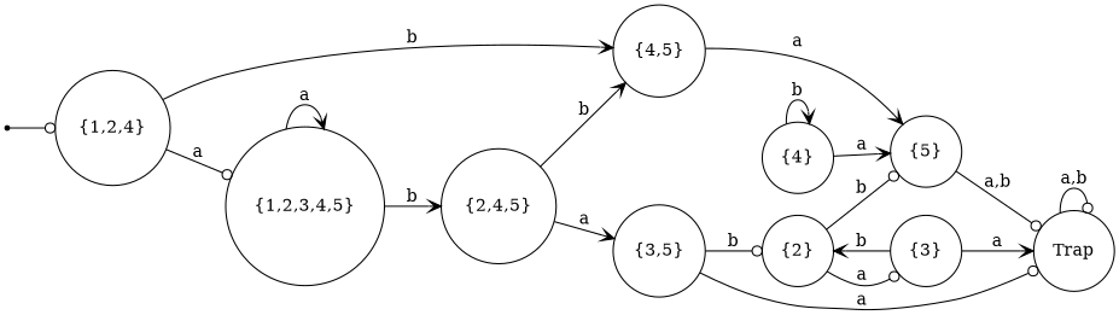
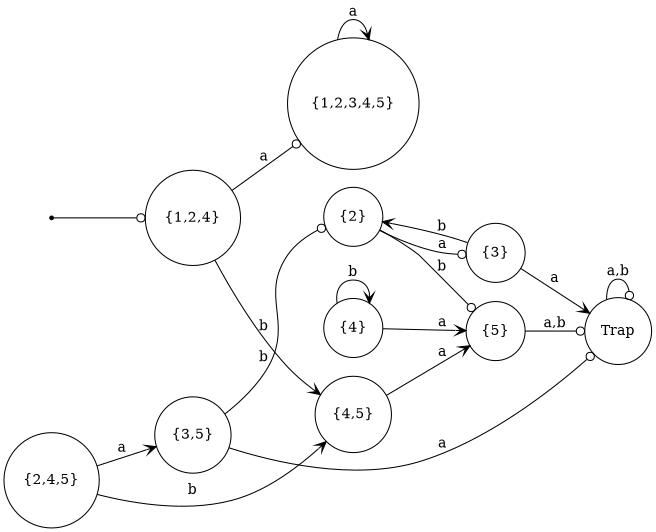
  digraph {
    rankdir=LR
    node [shape=circle]
    edge [arrowhead=vee]
    s [shape=point]
    n2 [label="{1,2,4}"]
    n3 [label="{1,2,3,4,5}"]
    n4 [label="{4,5}"]
    n5 [label="{2,4,5}"]
    n6 [label="{5}"]
    n7 [label="{3,5}"]
    n8 [label=Trap]
    n9 [label="{4}"]
    n10 [label="{2}"]
    n11 [label="{3}"]
    s -> n2 [arrowhead=odot]
    n2 -> n3 [arrowhead=odot label=a]
    n2 -> n4 [label=b]
    n3 -> n3 [label=a]
-   n3 -> n5 [label=b]
    n4 -> n6 [label=a]
    n5 -> n4 [label=b]
    n5 -> n7 [label=a]
    n6 -> n8 [arrowhead=odot label="a,b"]
    n7 -> n8 [arrowhead=odot label=a]
    n7 -> n10 [arrowhead=odot label=b]
    n8 -> n8 [arrowhead=odot label="a,b"]
    n9 -> n6 [label=a]
    n9 -> n9 [label=b]
    n10 -> n6 [arrowhead=odot label=b]
    n10 -> n11 [arrowhead=odot label=a]
    n11 -> n8 [label=a]
    n11 -> n10 [label=b]
  }
